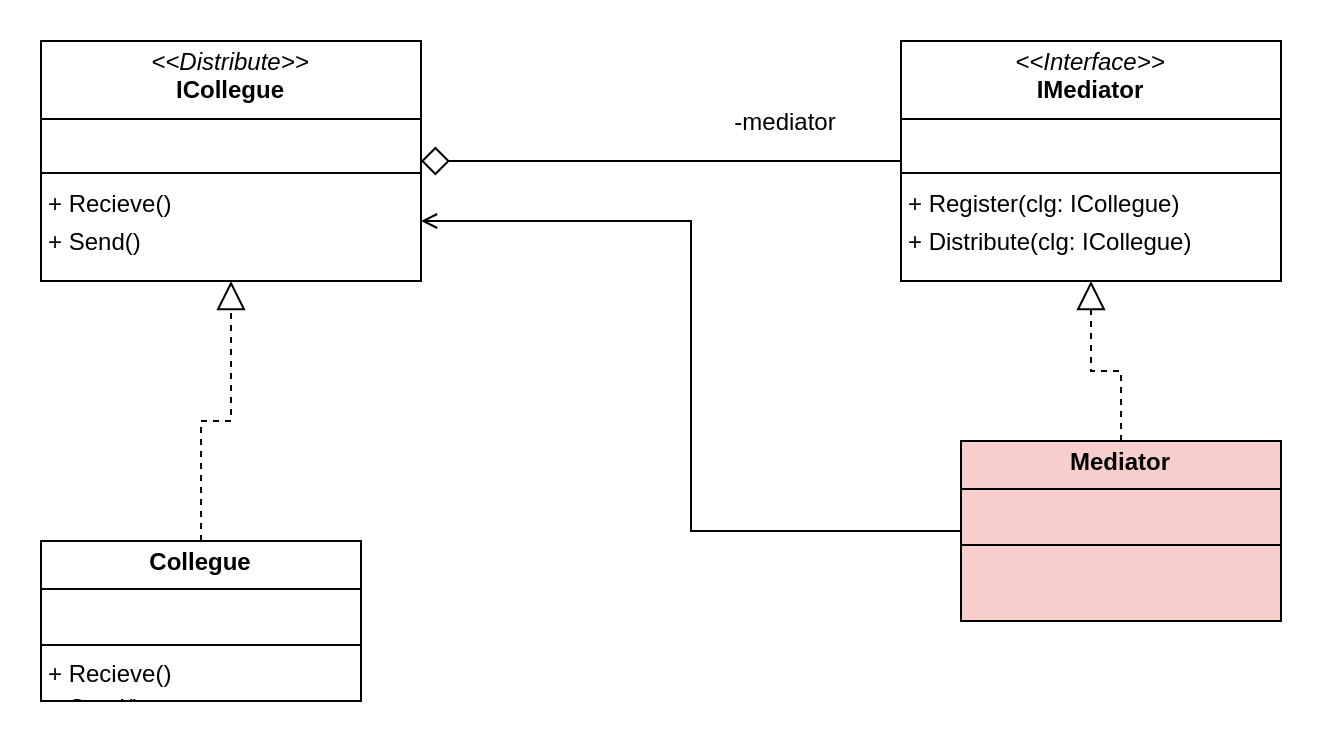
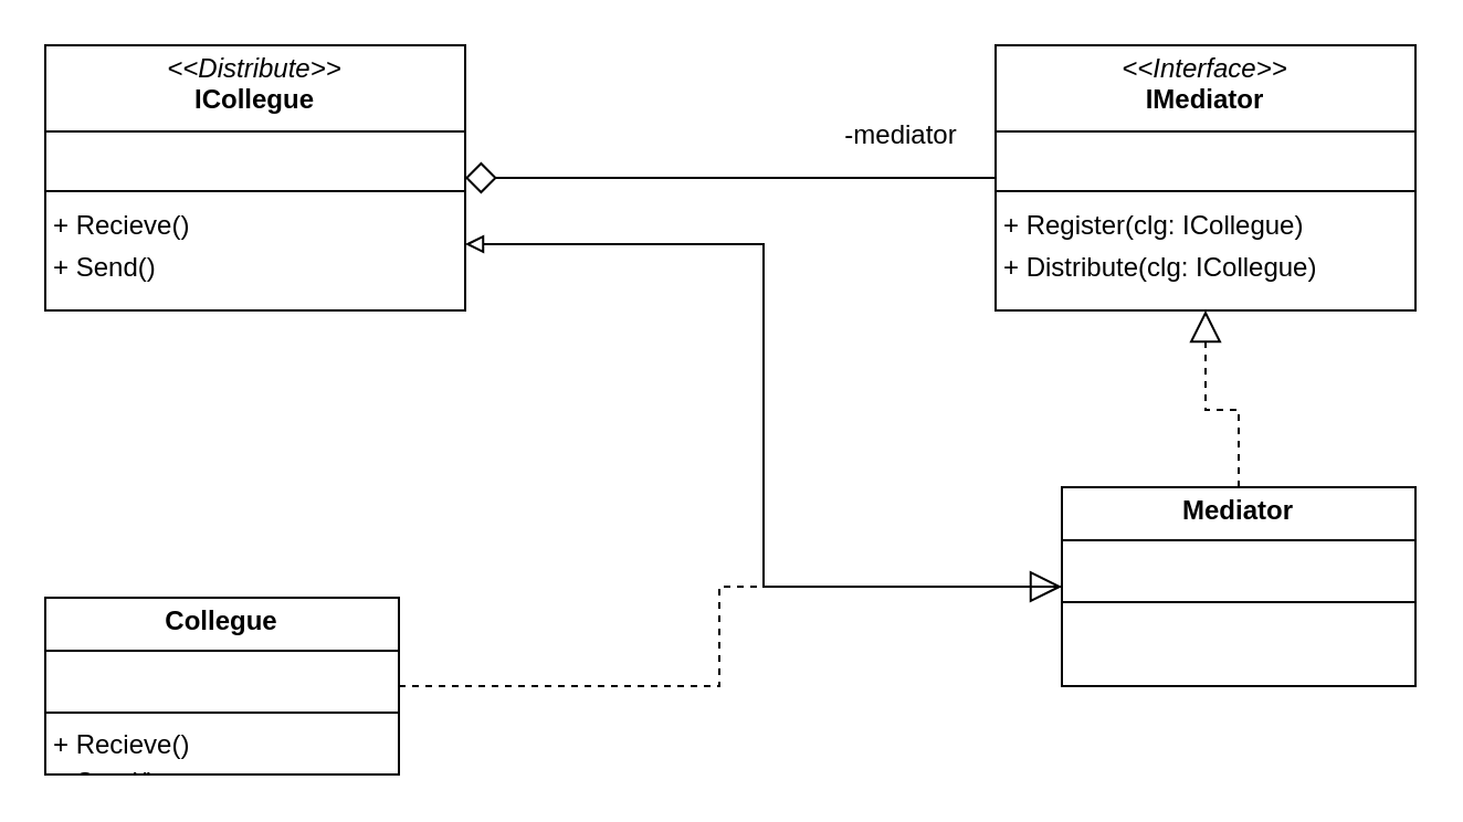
  <mxCell id="0" />
  <mxCell id="1" parent="0" />
  <mxCell id="2" style="edgeStyle=orthogonalEdgeStyle;rounded=0;orthogonalLoop=1;jettySize=auto;html=1;entryX=0.5;entryY=1;entryDx=0;entryDy=0;endSize=12;endArrow=block;endFill=0;dashed=1;" edge="1" parent="1" source="4" target="7"><mxGeometry relative="1" as="geometry" /></mxCell>
- <mxCell id="3" style="edgeStyle=orthogonalEdgeStyle;rounded=0;orthogonalLoop=1;jettySize=auto;html=1;entryX=1;entryY=0.75;entryDx=0;entryDy=0;endArrow=open;endFill=0;" edge="1" parent="1" source="4" target="5"><mxGeometry relative="1" as="geometry" /></mxCell>
- <mxCell id="4" value="&lt;p style=&quot;margin:0px;margin-top:4px;text-align:center;&quot;&gt;&lt;b&gt;Mediator&lt;/b&gt;&lt;/p&gt;&lt;hr size=&quot;1&quot; style=&quot;border-style:solid;&quot;&gt;&lt;p style=&quot;margin:0px;margin-left:4px;&quot;&gt;&lt;br&gt;&lt;/p&gt;&lt;hr size=&quot;1&quot; style=&quot;border-style:solid;&quot;&gt;&lt;p style=&quot;margin:0px;margin-left:4px;&quot;&gt;&lt;br&gt;&lt;/p&gt;" style="verticalAlign=top;align=left;overflow=fill;html=1;whiteSpace=wrap;fillColor=#f8cecc;" parent="1" vertex="1"><mxGeometry x="480" y="220" width="160" height="90" as="geometry" /></mxCell>
+ <mxCell id="3" style="edgeStyle=orthogonalEdgeStyle;rounded=0;orthogonalLoop=1;jettySize=auto;html=1;entryX=1;entryY=0.75;entryDx=0;entryDy=0;endArrow=block;endFill=0;" edge="1" parent="1" source="4" target="5"><mxGeometry relative="1" as="geometry" /></mxCell>
+ <mxCell id="4" value="&lt;p style=&quot;margin:0px;margin-top:4px;text-align:center;&quot;&gt;&lt;b&gt;Mediator&lt;/b&gt;&lt;/p&gt;&lt;hr size=&quot;1&quot; style=&quot;border-style:solid;&quot;&gt;&lt;p style=&quot;margin:0px;margin-left:4px;&quot;&gt;&lt;br&gt;&lt;/p&gt;&lt;hr size=&quot;1&quot; style=&quot;border-style:solid;&quot;&gt;&lt;p style=&quot;margin:0px;margin-left:4px;&quot;&gt;&lt;br&gt;&lt;/p&gt;" style="verticalAlign=top;align=left;overflow=fill;html=1;whiteSpace=wrap;" parent="1" vertex="1"><mxGeometry x="480" y="220" width="160" height="90" as="geometry" /></mxCell>
  <mxCell id="5" value="&lt;p style=&quot;margin:0px;margin-top:4px;text-align:center;&quot;&gt;&lt;i&gt;&amp;lt;&amp;lt;Distribute&amp;gt;&amp;gt;&lt;/i&gt;&lt;br&gt;&lt;b&gt;ICollegue&lt;/b&gt;&lt;/p&gt;&lt;hr size=&quot;1&quot; style=&quot;border-style:solid;&quot;&gt;&lt;p style=&quot;margin:0px;margin-left:4px;&quot;&gt;&lt;br&gt;&lt;/p&gt;&lt;hr size=&quot;1&quot; style=&quot;border-style:solid;&quot;&gt;&lt;p style=&quot;margin: 0px 0px 0px 4px; line-height: 160%;&quot;&gt;+ Recieve()&lt;br&gt;+ Send()&lt;/p&gt;" style="verticalAlign=top;align=left;overflow=fill;html=1;whiteSpace=wrap;" vertex="1" parent="1"><mxGeometry x="20" y="20" width="190" height="120" as="geometry" /></mxCell>
  <mxCell id="6" style="edgeStyle=orthogonalEdgeStyle;rounded=0;orthogonalLoop=1;jettySize=auto;html=1;entryX=1;entryY=0.5;entryDx=0;entryDy=0;endArrow=diamond;endFill=0;endSize=12;" edge="1" parent="1" source="7" target="5"><mxGeometry relative="1" as="geometry" /></mxCell>
  <mxCell id="7" value="&lt;p style=&quot;margin:0px;margin-top:4px;text-align:center;&quot;&gt;&lt;i&gt;&amp;lt;&amp;lt;Interface&amp;gt;&amp;gt;&lt;/i&gt;&lt;br&gt;&lt;b&gt;IMediator&lt;/b&gt;&lt;/p&gt;&lt;hr size=&quot;1&quot; style=&quot;border-style:solid;&quot;&gt;&lt;p style=&quot;margin:0px;margin-left:4px;&quot;&gt;&lt;br&gt;&lt;/p&gt;&lt;hr size=&quot;1&quot; style=&quot;border-style:solid;&quot;&gt;&lt;p style=&quot;margin: 0px 0px 0px 4px; line-height: 160%;&quot;&gt;+ Register(clg: ICollegue)&lt;br&gt;+ Distribute(clg: ICollegue)&lt;/p&gt;" style="verticalAlign=top;align=left;overflow=fill;html=1;whiteSpace=wrap;" vertex="1" parent="1"><mxGeometry x="450" y="20" width="190" height="120" as="geometry" /></mxCell>
- <mxCell id="8" value="-mediator" style="text;html=1;align=center;verticalAlign=middle;resizable=0;points=[];autosize=1;strokeColor=none;fillColor=none;" vertex="1" parent="1"><mxGeometry x="357" y="46" width="70" height="30" as="geometry" /></mxCell>
- <mxCell id="9" style="edgeStyle=orthogonalEdgeStyle;rounded=0;orthogonalLoop=1;jettySize=auto;html=1;entryX=0.5;entryY=1;entryDx=0;entryDy=0;endArrow=block;endFill=0;endSize=12;dashed=1;" edge="1" parent="1" source="10" target="5"><mxGeometry relative="1" as="geometry" /></mxCell>
+ <mxCell id="8" value="-mediator" style="text;html=1;align=center;verticalAlign=middle;resizable=0;points=[];autosize=1;strokeColor=none;fillColor=none;" vertex="1" parent="1"><mxGeometry x="372" y="46" width="70" height="30" as="geometry" /></mxCell>
+ <mxCell id="9" style="edgeStyle=orthogonalEdgeStyle;rounded=0;orthogonalLoop=1;jettySize=auto;html=1;endArrow=block;endFill=0;endSize=12;dashed=1;" edge="1" parent="1" source="10" target="4"><mxGeometry relative="1" as="geometry" /></mxCell>
  <mxCell id="10" value="&lt;p style=&quot;margin:0px;margin-top:4px;text-align:center;&quot;&gt;&lt;b&gt;Collegue&lt;/b&gt;&lt;/p&gt;&lt;hr size=&quot;1&quot; style=&quot;border-style:solid;&quot;&gt;&lt;p style=&quot;margin:0px;margin-left:4px;&quot;&gt;&lt;br&gt;&lt;/p&gt;&lt;hr size=&quot;1&quot; style=&quot;border-style:solid;&quot;&gt;&lt;p style=&quot;margin: 0px 0px 0px 4px; line-height: 140%;&quot;&gt;+ Recieve()&lt;/p&gt;&lt;p style=&quot;margin: 0px 0px 0px 4px; line-height: 140%;&quot;&gt;+ Send()&lt;/p&gt;" style="verticalAlign=top;align=left;overflow=fill;html=1;whiteSpace=wrap;" vertex="1" parent="1"><mxGeometry x="20" y="270" width="160" height="80" as="geometry" /></mxCell>
